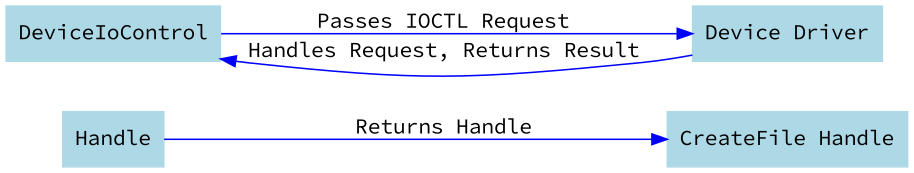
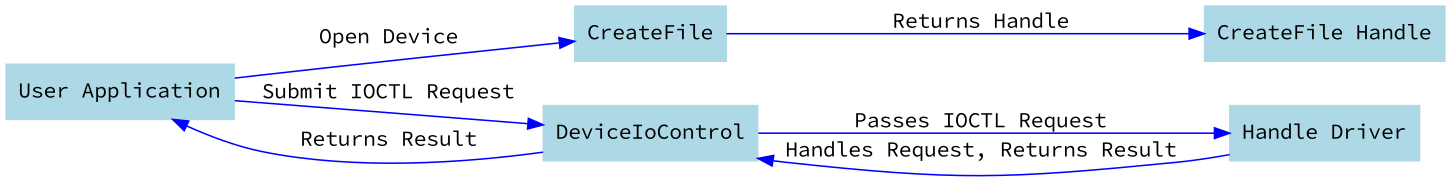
  digraph {
    fontname="Source Code Pro"
    rankdir=LR
    node [color=lightblue fontname="Source Code Pro" shape=box style=filled]
    edge [color=blue fontname="Source Code Pro"]
-   CreateFile [label=Handle]
+   "User Application"
+   CreateFile
    DeviceIoControl
    n4 [label="CreateFile Handle"]
-   "Device Driver"
+   "Device Driver" [label="Handle Driver"]
+   "User Application" -> CreateFile [label="Open Device"]
+   "User Application" -> DeviceIoControl [label="Submit IOCTL Request"]
    CreateFile -> n4 [label="Returns Handle"]
+   DeviceIoControl -> "User Application" [label="Returns Result"]
    DeviceIoControl -> "Device Driver" [label="Passes IOCTL Request"]
    "Device Driver" -> DeviceIoControl [label="Handles Request, Returns Result"]
  }
